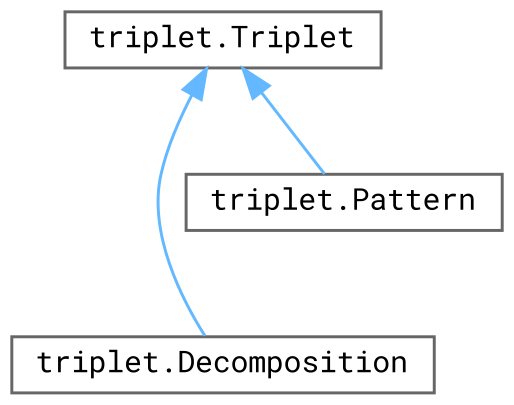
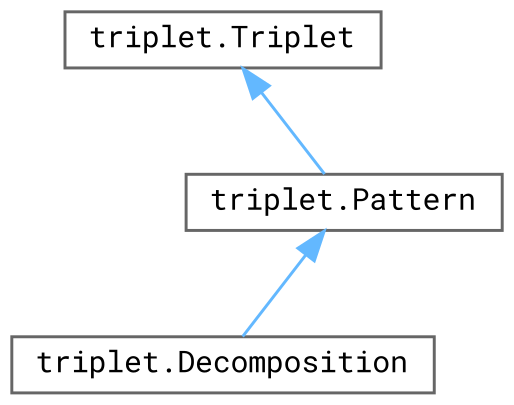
  digraph {
    fontname="Roboto Mono"
    rankdir=TB
    node [color=grey40 fillcolor=white fontname="Roboto Mono" fontsize=10 shape=box style=filled]
    edge [color=steelblue1 dir=back fontname="Roboto Mono" fontsize=10 labelfontname=Helvetica labelfontsize=10 style=solid]
    n1 [height=0.2 label="triplet.Triplet" width=0.4]
    n2 [height=0.2 label="triplet.Decomposition" width=0.4]
    n3 [height=0.2 label="triplet.Pattern" width=0.4]
-   n1 -> n2
+   n3 -> n2
    n1 -> n3
  }
